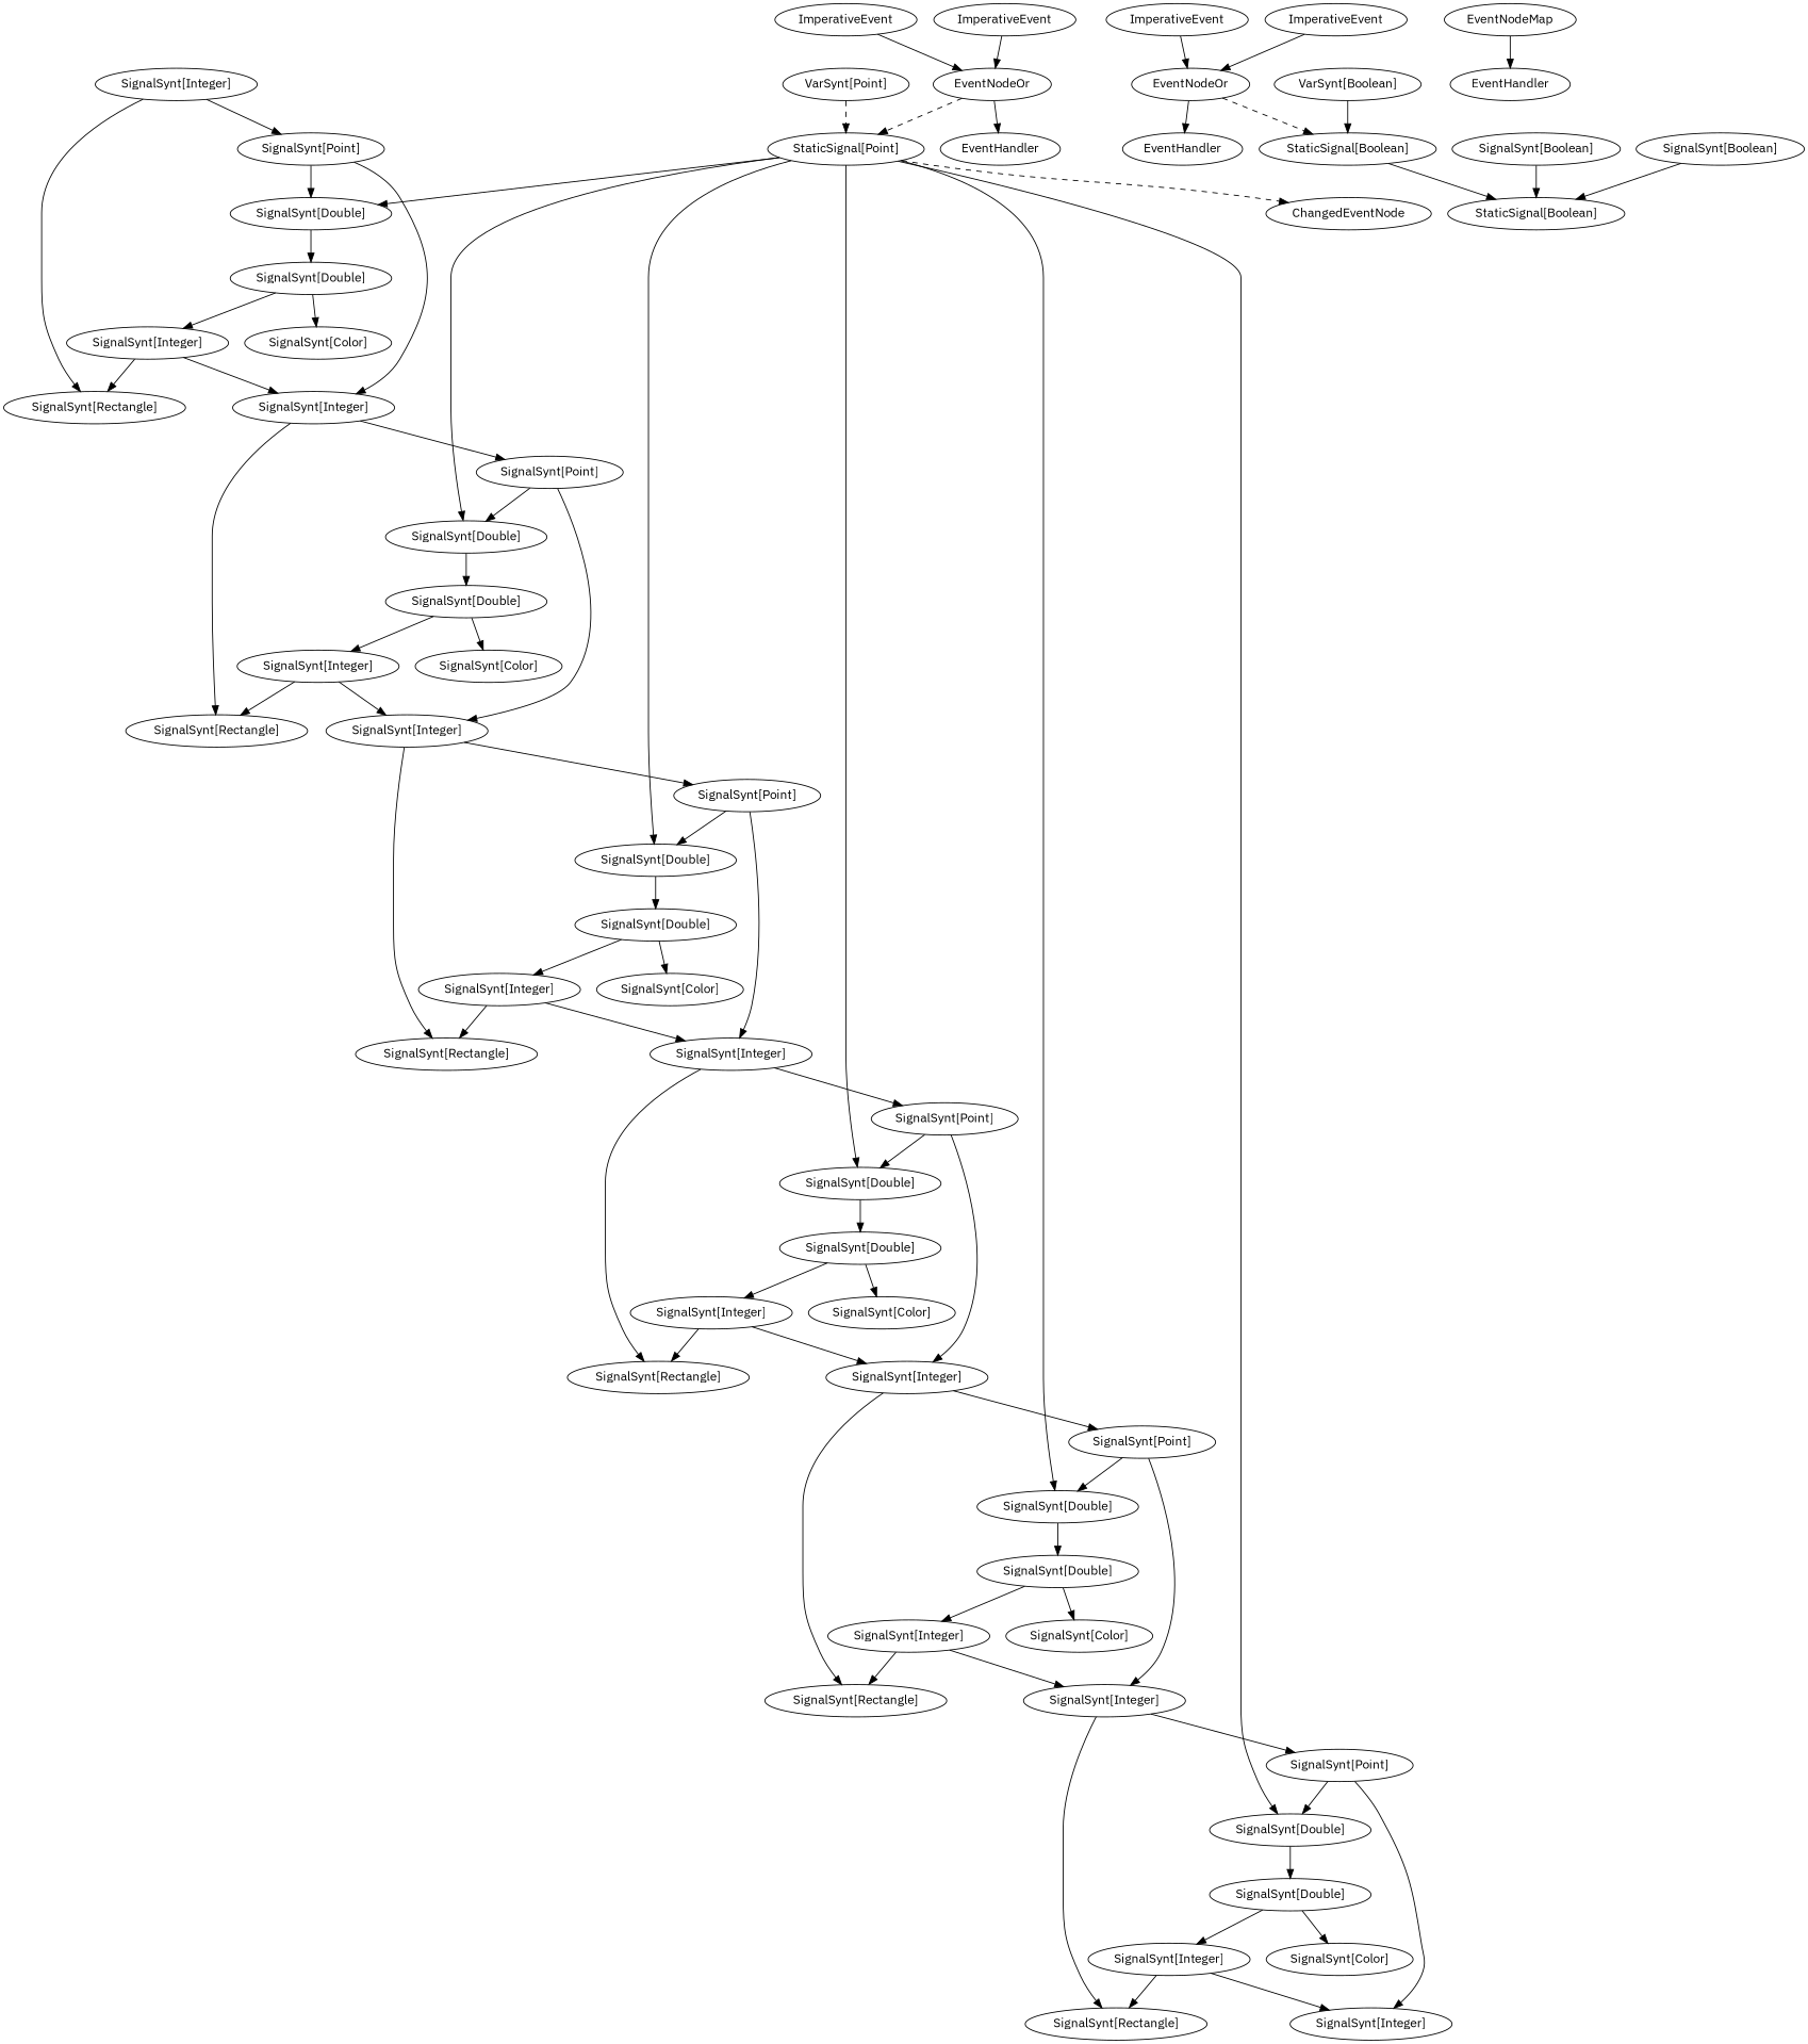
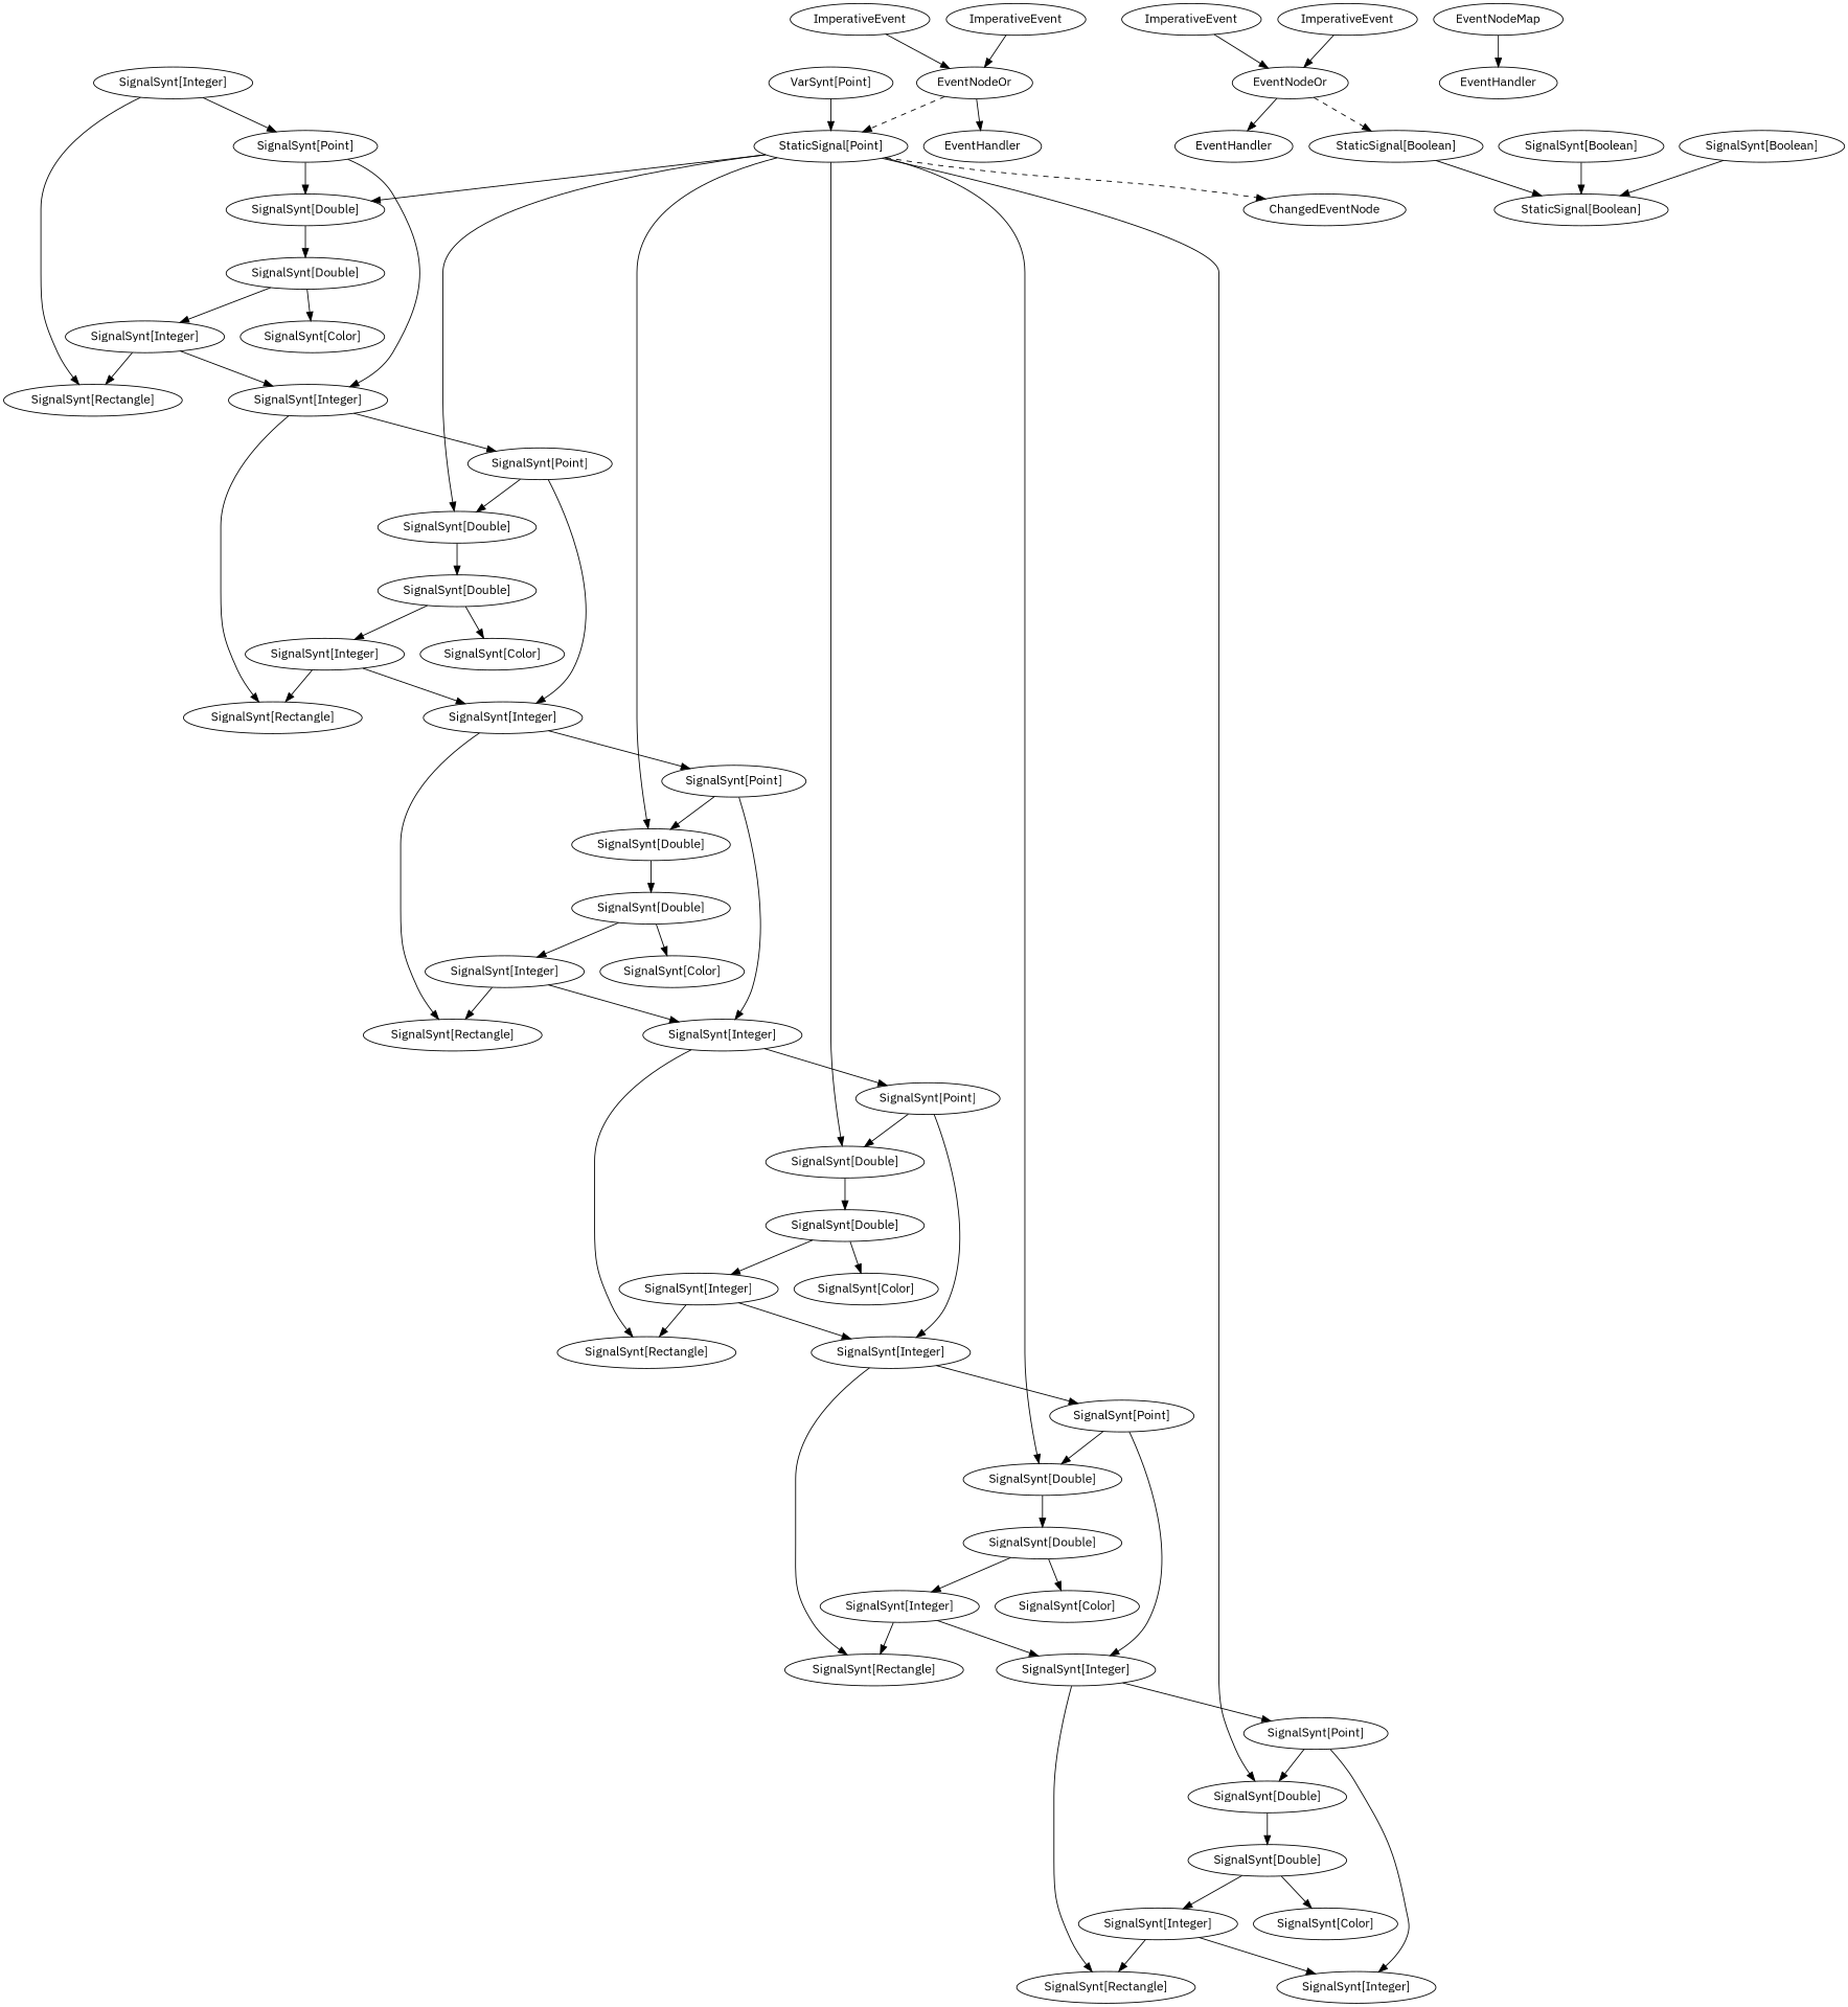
  digraph {
    fontname="IBM Plex Sans"
    node [fontname="IBM Plex Sans"]
    edge [fontname="IBM Plex Sans"]
    n1 [label=<SignalSynt[Integer]>]
    n2 [label=<SignalSynt[Point]>]
    n3 [label=<SignalSynt[Rectangle]>]
    n4 [label=<SignalSynt[Double]>]
    n5 [label=<SignalSynt[Integer]>]
    n6 [label=<ImperativeEvent>]
    n7 [label=<EventNodeOr>]
    n8 [label=<EventHandler>]
    n9 [label=<StaticSignal[Point]>]
    n10 [label=<ImperativeEvent>]
    n11 [label=<EventNodeOr>]
    n12 [label=<EventHandler>]
    n13 [label=<StaticSignal[Boolean]>]
    n14 [label=<ImperativeEvent>]
    n15 [label=<ImperativeEvent>]
    n16 [label=<SignalSynt[Double]>]
    n17 [label=<SignalSynt[Double]>]
    n18 [label=<SignalSynt[Double]>]
    n19 [label=<SignalSynt[Double]>]
    n20 [label=<SignalSynt[Double]>]
    n21 [label=<ChangedEventNode>]
    n22 [label=<StaticSignal[Boolean]>]
    n23 [label=<VarSynt[Point]>]
    n24 [label=<SignalSynt[Double]>]
    n25 [label=<SignalSynt[Double]>]
    n26 [label=<SignalSynt[Double]>]
    n27 [label=<SignalSynt[Double]>]
    n28 [label=<SignalSynt[Double]>]
    n29 [label=<SignalSynt[Double]>]
    n30 [label=<SignalSynt[Boolean]>]
    n31 [label=<SignalSynt[Boolean]>]
-   n32 [label=<VarSynt[Boolean]>]
    n33 [label=<SignalSynt[Point]>]
    n34 [label=<SignalSynt[Rectangle]>]
    n35 [label=<SignalSynt[Integer]>]
    n36 [label=<SignalSynt[Color]>]
    n37 [label=<SignalSynt[Integer]>]
    n38 [label=<SignalSynt[Point]>]
    n39 [label=<SignalSynt[Rectangle]>]
    n40 [label=<SignalSynt[Integer]>]
    n41 [label=<SignalSynt[Color]>]
    n42 [label=<SignalSynt[Integer]>]
    n43 [label=<SignalSynt[Point]>]
    n44 [label=<SignalSynt[Rectangle]>]
    n45 [label=<SignalSynt[Integer]>]
    n46 [label=<SignalSynt[Color]>]
    n47 [label=<SignalSynt[Integer]>]
    n48 [label=<SignalSynt[Point]>]
    n49 [label=<SignalSynt[Rectangle]>]
    n50 [label=<SignalSynt[Integer]>]
    n51 [label=<SignalSynt[Color]>]
    n52 [label=<SignalSynt[Integer]>]
    n53 [label=<SignalSynt[Point]>]
    n54 [label=<SignalSynt[Rectangle]>]
    n55 [label=<SignalSynt[Integer]>]
    n56 [label=<SignalSynt[Color]>]
    n57 [label=<SignalSynt[Integer]>]
    n58 [label=<SignalSynt[Integer]>]
    n59 [label=<SignalSynt[Color]>]
    n60 [label=<EventNodeMap>]
    n61 [label=<EventHandler>]
    n1 -> n2
    n1 -> n3
    n2 -> n4
    n2 -> n5
    n4 -> n24
    n5 -> n33
    n5 -> n34
    n6 -> n7
    n7 -> n8
    n7 -> n9 [style=dashed]
    n9 -> n4
    n9 -> n16
    n9 -> n17
    n9 -> n18
    n9 -> n19
    n9 -> n20
    n9 -> n21 [style=dashed]
    n10 -> n11
    n11 -> n12
    n11 -> n13 [style=dashed]
    n13 -> n22
    n14 -> n7
    n15 -> n11
    n16 -> n25
    n17 -> n26
    n18 -> n27
    n19 -> n28
    n20 -> n29
-   n23 -> n9 [style=dashed]
+   n23 -> n9
    n24 -> n35
    n24 -> n36
    n25 -> n40
    n25 -> n41
    n26 -> n45
    n26 -> n46
    n27 -> n50
    n27 -> n51
    n28 -> n55
    n28 -> n56
    n29 -> n58
    n29 -> n59
    n30 -> n22
    n31 -> n22
-   n32 -> n13
    n33 -> n16
    n33 -> n37
    n35 -> n3
    n35 -> n5
    n37 -> n38
    n37 -> n39
    n38 -> n17
    n38 -> n42
    n40 -> n34
    n40 -> n37
    n42 -> n43
    n42 -> n44
    n43 -> n18
    n43 -> n47
    n45 -> n39
    n45 -> n42
    n47 -> n48
    n47 -> n49
    n48 -> n19
    n48 -> n52
    n50 -> n44
    n50 -> n47
    n52 -> n53
    n52 -> n54
    n53 -> n20
    n53 -> n57
    n55 -> n49
    n55 -> n52
    n58 -> n54
    n58 -> n57
    n60 -> n61
  }
